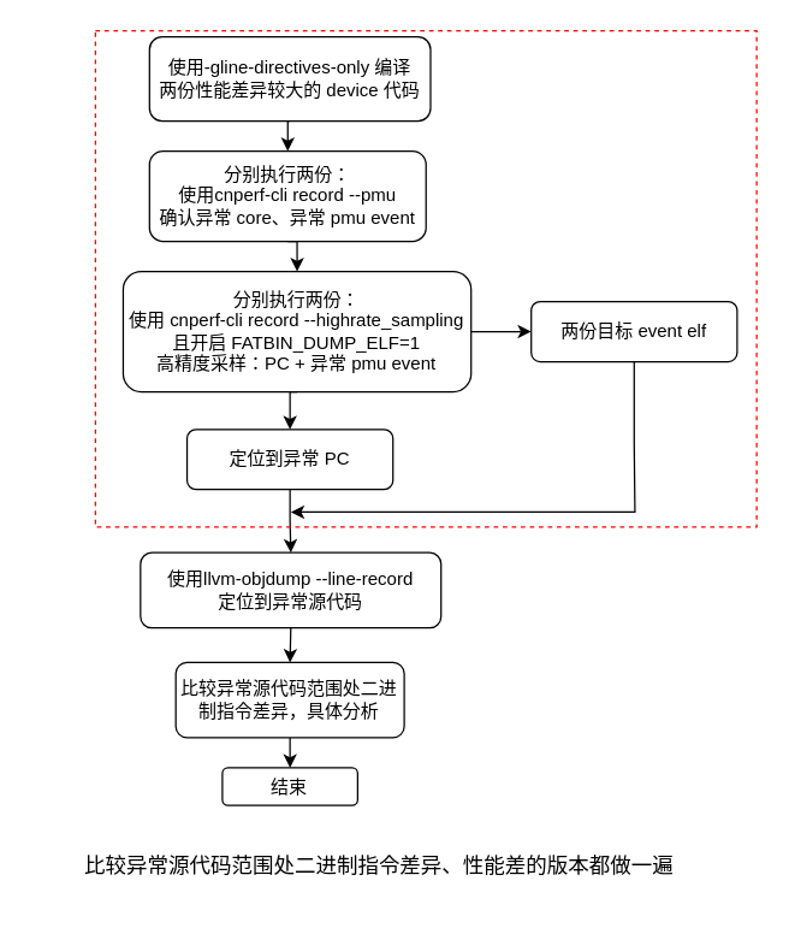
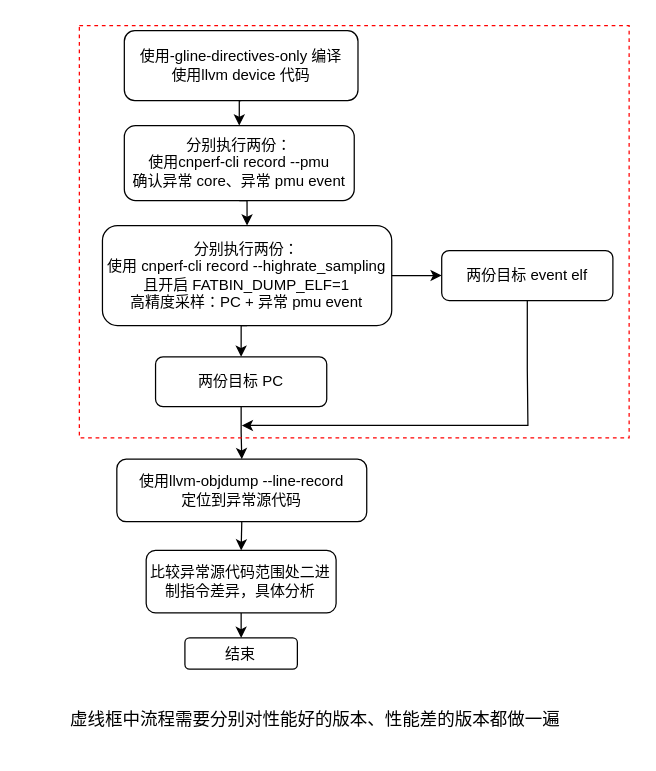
  <mxCell id="0" />
  <mxCell id="1" parent="0" />
  <mxCell id="2" style="edgeStyle=orthogonalEdgeStyle;rounded=0;orthogonalLoop=1;jettySize=auto;html=1;exitX=0.5;exitY=1;exitDx=0;exitDy=0;entryX=0.5;entryY=0;entryDx=0;entryDy=0;" parent="1" source="3" target="6" edge="1"><mxGeometry relative="1" as="geometry" /></mxCell>
- <mxCell id="3" value="使用-gline-directives-only 编译&lt;br&gt;两份性能差异较大的 device 代码" style="rounded=1;whiteSpace=wrap;html=1;fontSize=12;glass=0;strokeWidth=1;shadow=0;" parent="1" vertex="1"><mxGeometry x="99" y="24" width="187" height="56" as="geometry" /></mxCell>
+ <mxCell id="3" value="使用-gline-directives-only 编译&lt;br&gt;使用llvm device 代码" style="rounded=1;whiteSpace=wrap;html=1;fontSize=12;glass=0;strokeWidth=1;shadow=0;" parent="1" vertex="1"><mxGeometry x="99" y="24" width="187" height="56" as="geometry" /></mxCell>
  <mxCell id="4" value="结束" style="rounded=1;whiteSpace=wrap;html=1;fontSize=12;glass=0;strokeWidth=1;shadow=0;" parent="1" vertex="1"><mxGeometry x="147.49" y="510" width="90" height="25" as="geometry" /></mxCell>
  <mxCell id="5" style="edgeStyle=orthogonalEdgeStyle;rounded=0;orthogonalLoop=1;jettySize=auto;html=1;exitX=0.5;exitY=1;exitDx=0;exitDy=0;entryX=0.5;entryY=0;entryDx=0;entryDy=0;" parent="1" source="6" target="11" edge="1"><mxGeometry relative="1" as="geometry" /></mxCell>
  <mxCell id="6" value="分别执行两份：&lt;br&gt;使用cnperf-cli record --pmu&lt;br&gt;确认异常 core、异常 pmu event" style="rounded=1;whiteSpace=wrap;html=1;fontSize=12;glass=0;strokeWidth=1;shadow=0;" parent="1" vertex="1"><mxGeometry x="99" y="100" width="184" height="60" as="geometry" /></mxCell>
  <mxCell id="7" style="edgeStyle=orthogonalEdgeStyle;rounded=0;orthogonalLoop=1;jettySize=auto;html=1;exitX=0.5;exitY=1;exitDx=0;exitDy=0;entryX=0.5;entryY=0;entryDx=0;entryDy=0;" parent="1" source="8" target="4" edge="1"><mxGeometry relative="1" as="geometry" /></mxCell>
  <mxCell id="8" value="比较异常源代码范围处二进制指令差异，具体分析" style="rounded=1;whiteSpace=wrap;html=1;fontSize=12;glass=0;strokeWidth=1;shadow=0;" parent="1" vertex="1"><mxGeometry x="116.49" y="440" width="152" height="50" as="geometry" /></mxCell>
  <mxCell id="9" style="edgeStyle=orthogonalEdgeStyle;rounded=0;orthogonalLoop=1;jettySize=auto;html=1;exitX=0.5;exitY=1;exitDx=0;exitDy=0;entryX=0.5;entryY=0;entryDx=0;entryDy=0;" parent="1" source="11" target="13" edge="1"><mxGeometry relative="1" as="geometry" /></mxCell>
  <mxCell id="10" style="edgeStyle=orthogonalEdgeStyle;rounded=0;orthogonalLoop=1;jettySize=auto;html=1;exitX=1;exitY=0.5;exitDx=0;exitDy=0;entryX=0;entryY=0.5;entryDx=0;entryDy=0;" parent="1" source="11" target="18" edge="1"><mxGeometry relative="1" as="geometry" /></mxCell>
  <mxCell id="11" value="分别执行两份：&lt;br&gt;使用 cnperf-cli record --highrate_sampling&lt;br style=&quot;border-color: var(--border-color);&quot;&gt;且开启 FATBIN_DUMP_ELF=1&lt;br&gt;高精度采样：PC + 异常 pmu event" style="rounded=1;whiteSpace=wrap;html=1;fontSize=12;glass=0;strokeWidth=1;shadow=0;spacing=2;" parent="1" vertex="1"><mxGeometry x="81.49" y="180" width="231.51" height="80" as="geometry" /></mxCell>
  <mxCell id="12" style="edgeStyle=orthogonalEdgeStyle;rounded=0;orthogonalLoop=1;jettySize=auto;html=1;exitX=0.5;exitY=1;exitDx=0;exitDy=0;entryX=0.5;entryY=0;entryDx=0;entryDy=0;" parent="1" source="13" target="15" edge="1"><mxGeometry relative="1" as="geometry" /></mxCell>
- <mxCell id="13" value="定位到异常 PC" style="rounded=1;whiteSpace=wrap;html=1;fontSize=12;glass=0;strokeWidth=1;shadow=0;" parent="1" vertex="1"><mxGeometry x="123.99" y="285" width="137" height="40" as="geometry" /></mxCell>
+ <mxCell id="13" value="两份目标 PC" style="rounded=1;whiteSpace=wrap;html=1;fontSize=12;glass=0;strokeWidth=1;shadow=0;" parent="1" vertex="1"><mxGeometry x="123.99" y="285" width="137" height="40" as="geometry" /></mxCell>
  <mxCell id="14" style="edgeStyle=orthogonalEdgeStyle;rounded=0;orthogonalLoop=1;jettySize=auto;html=1;exitX=0.5;exitY=1;exitDx=0;exitDy=0;entryX=0.5;entryY=0;entryDx=0;entryDy=0;" parent="1" source="15" target="8" edge="1"><mxGeometry relative="1" as="geometry" /></mxCell>
  <mxCell id="15" value="使用llvm-objdump --line-record&lt;br&gt;定位到异常源代码" style="rounded=1;whiteSpace=wrap;html=1;fontSize=12;glass=0;strokeWidth=1;shadow=0;" parent="1" vertex="1"><mxGeometry x="93" y="367" width="200" height="50" as="geometry" /></mxCell>
  <mxCell id="16" value="" style="rounded=0;whiteSpace=wrap;html=1;fillColor=none;dashed=1;strokeColor=#FF0000;" parent="1" vertex="1"><mxGeometry x="63" y="20" width="440" height="330" as="geometry" /></mxCell>
  <mxCell id="17" style="edgeStyle=orthogonalEdgeStyle;rounded=0;orthogonalLoop=1;jettySize=auto;html=1;exitX=0.5;exitY=1;exitDx=0;exitDy=0;" edge="1" parent="1" source="18"><mxGeometry relative="1" as="geometry"><mxPoint x="193" y="340" as="targetPoint" /><Array as="points"><mxPoint x="422" y="295" /><mxPoint x="422" y="350" /></Array></mxGeometry></mxCell>
  <mxCell id="18" value="两份目标 event elf" style="rounded=1;whiteSpace=wrap;html=1;fontSize=12;glass=0;strokeWidth=1;shadow=0;" parent="1" vertex="1"><mxGeometry x="353" y="200" width="137" height="40" as="geometry" /></mxCell>
- <mxCell id="19" value="&lt;font color=&quot;#000000&quot;&gt;比较异常源代码范围处二进制指令差异、性能差的版本都做一遍&lt;/font&gt;" style="text;strokeColor=none;align=center;fillColor=none;html=1;verticalAlign=middle;whiteSpace=wrap;rounded=0;fontSize=14;fontColor=#FF0000;" parent="1" vertex="1"><mxGeometry x="20.99" y="555" width="462.01" height="40" as="geometry" /></mxCell>
+ <mxCell id="19" value="&lt;font color=&quot;#000000&quot;&gt;虚线框中流程需要分别对性能好的版本、性能差的版本都做一遍&lt;/font&gt;" style="text;strokeColor=none;align=center;fillColor=none;html=1;verticalAlign=middle;whiteSpace=wrap;rounded=0;fontSize=14;fontColor=#FF0000;" parent="1" vertex="1"><mxGeometry x="20.99" y="555" width="462.01" height="40" as="geometry" /></mxCell>
